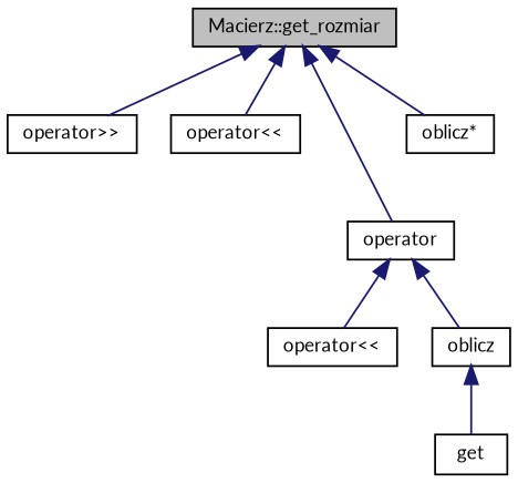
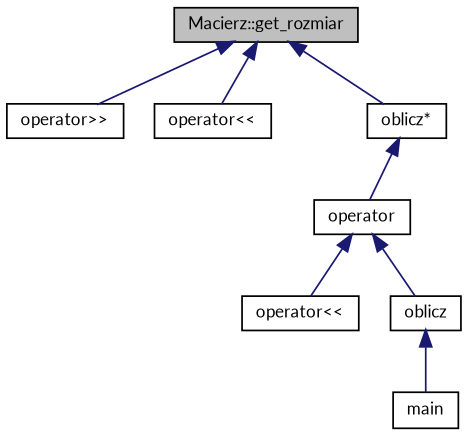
  digraph {
    fontname=Lato
    rankdir=TB
    node [color=black fillcolor=white fontname=Lato fontsize=10 shape=record style=filled]
    edge [color=midnightblue dir=back fontname=Lato fontsize=10 labelfontname=Helvetica labelfontsize=10 style=solid]
    n1 [fillcolor=grey75 fontcolor=black height=0.2 label="Macierz::get_rozmiar" width=0.4]
    n2 [height=0.2 label="operator\>\>" width=0.4]
    n3 [height=0.2 label="operator\<\<" width=0.4]
    n4 [height=0.2 label=operator width=0.4]
    n5 [height=0.2 label="oblicz*" width=0.4]
    n6 [height=0.2 label="operator\<\<" width=0.4]
    n7 [height=0.2 label=oblicz width=0.4]
-   n8 [height=0.2 label=get width=0.4]
+   n8 [height=0.2 label=main width=0.4]
    n1 -> n2
    n1 -> n3
-   n1 -> n4
+   n5 -> n4
    n1 -> n5
    n4 -> n6
    n4 -> n7
    n7 -> n8
  }
